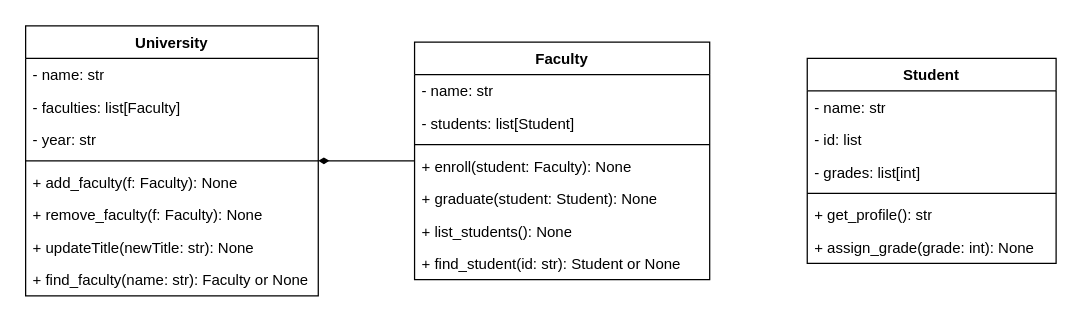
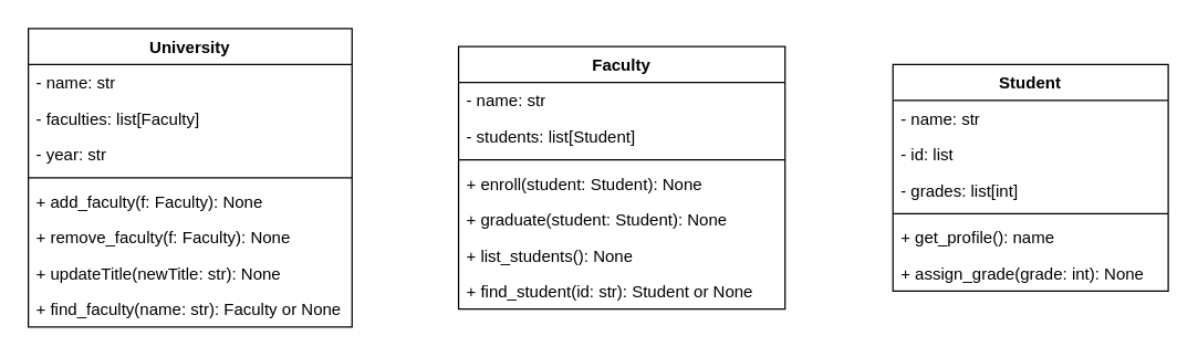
  <mxCell id="0" />
  <mxCell id="1" parent="0" />
  <mxCell id="2" value="University" style="swimlane;fontStyle=1;align=center;verticalAlign=top;childLayout=stackLayout;horizontal=1;startSize=26;horizontalStack=0;resizeParent=1;resizeParentMax=0;resizeLast=0;collapsible=1;marginBottom=0;whiteSpace=wrap;html=1;" parent="1" vertex="1"><mxGeometry x="20" y="20" width="234" height="216" as="geometry" /></mxCell>
  <mxCell id="3" value="- name: str" style="text;strokeColor=none;fillColor=none;align=left;verticalAlign=top;spacingLeft=4;spacingRight=4;overflow=hidden;rotatable=0;points=[[0,0.5],[1,0.5]];portConstraint=eastwest;whiteSpace=wrap;html=1;" parent="2" vertex="1"><mxGeometry y="26" width="234" height="26" as="geometry" /></mxCell>
  <mxCell id="4" value="-&amp;nbsp;faculties: list[Faculty]" style="text;strokeColor=none;fillColor=none;align=left;verticalAlign=top;spacingLeft=4;spacingRight=4;overflow=hidden;rotatable=0;points=[[0,0.5],[1,0.5]];portConstraint=eastwest;whiteSpace=wrap;html=1;" parent="2" vertex="1"><mxGeometry y="52" width="234" height="26" as="geometry" /></mxCell>
  <mxCell id="5" value="-&amp;nbsp;year: str" style="text;strokeColor=none;fillColor=none;align=left;verticalAlign=top;spacingLeft=4;spacingRight=4;overflow=hidden;rotatable=0;points=[[0,0.5],[1,0.5]];portConstraint=eastwest;whiteSpace=wrap;html=1;" parent="2" vertex="1"><mxGeometry y="78" width="234" height="26" as="geometry" /></mxCell>
  <mxCell id="6" value="" style="line;strokeWidth=1;fillColor=none;align=left;verticalAlign=middle;spacingTop=-1;spacingLeft=3;spacingRight=3;rotatable=0;labelPosition=right;points=[];portConstraint=eastwest;strokeColor=inherit;" parent="2" vertex="1"><mxGeometry y="104" width="234" height="8" as="geometry" /></mxCell>
  <mxCell id="7" value="+&amp;nbsp;add_faculty(f: Faculty): None" style="text;strokeColor=none;fillColor=none;align=left;verticalAlign=top;spacingLeft=4;spacingRight=4;overflow=hidden;rotatable=0;points=[[0,0.5],[1,0.5]];portConstraint=eastwest;whiteSpace=wrap;html=1;" parent="2" vertex="1"><mxGeometry y="112" width="234" height="26" as="geometry" /></mxCell>
  <mxCell id="8" value="+&amp;nbsp;remove_faculty(f: Faculty): None" style="text;strokeColor=none;fillColor=none;align=left;verticalAlign=top;spacingLeft=4;spacingRight=4;overflow=hidden;rotatable=0;points=[[0,0.5],[1,0.5]];portConstraint=eastwest;whiteSpace=wrap;html=1;" parent="2" vertex="1"><mxGeometry y="138" width="234" height="26" as="geometry" /></mxCell>
  <mxCell id="9" value="+&amp;nbsp;updateTitle(newTitle: str): None" style="text;strokeColor=none;fillColor=none;align=left;verticalAlign=top;spacingLeft=4;spacingRight=4;overflow=hidden;rotatable=0;points=[[0,0.5],[1,0.5]];portConstraint=eastwest;whiteSpace=wrap;html=1;" parent="2" vertex="1"><mxGeometry y="164" width="234" height="26" as="geometry" /></mxCell>
  <mxCell id="10" value="+&amp;nbsp;find_faculty(name: str): Faculty or None " style="text;strokeColor=none;fillColor=none;align=left;verticalAlign=top;spacingLeft=4;spacingRight=4;overflow=hidden;rotatable=0;points=[[0,0.5],[1,0.5]];portConstraint=eastwest;whiteSpace=wrap;html=1;" vertex="1" parent="2"><mxGeometry y="190" width="234" height="26" as="geometry" /></mxCell>
- <mxCell id="11" style="edgeStyle=orthogonalEdgeStyle;rounded=0;orthogonalLoop=1;jettySize=auto;html=1;endArrow=diamondThin;endFill=1;" edge="1" parent="1" source="12" target="2"><mxGeometry relative="1" as="geometry" /></mxCell>
  <mxCell id="12" value="Faculty" style="swimlane;fontStyle=1;align=center;verticalAlign=top;childLayout=stackLayout;horizontal=1;startSize=26;horizontalStack=0;resizeParent=1;resizeParentMax=0;resizeLast=0;collapsible=1;marginBottom=0;whiteSpace=wrap;html=1;" parent="1" vertex="1"><mxGeometry x="331" y="33" width="236" height="190" as="geometry" /></mxCell>
  <mxCell id="13" value="-&amp;nbsp;name: str" style="text;strokeColor=none;fillColor=none;align=left;verticalAlign=top;spacingLeft=4;spacingRight=4;overflow=hidden;rotatable=0;points=[[0,0.5],[1,0.5]];portConstraint=eastwest;whiteSpace=wrap;html=1;" parent="12" vertex="1"><mxGeometry y="26" width="236" height="26" as="geometry" /></mxCell>
  <mxCell id="14" value="-&amp;nbsp;students: list[Student]" style="text;strokeColor=none;fillColor=none;align=left;verticalAlign=top;spacingLeft=4;spacingRight=4;overflow=hidden;rotatable=0;points=[[0,0.5],[1,0.5]];portConstraint=eastwest;whiteSpace=wrap;html=1;" parent="12" vertex="1"><mxGeometry y="52" width="236" height="26" as="geometry" /></mxCell>
  <mxCell id="15" value="" style="line;strokeWidth=1;fillColor=none;align=left;verticalAlign=middle;spacingTop=-1;spacingLeft=3;spacingRight=3;rotatable=0;labelPosition=right;points=[];portConstraint=eastwest;strokeColor=inherit;" parent="12" vertex="1"><mxGeometry y="78" width="236" height="8" as="geometry" /></mxCell>
- <mxCell id="16" value="+ enroll(student: Faculty): None" style="text;strokeColor=none;fillColor=none;align=left;verticalAlign=top;spacingLeft=4;spacingRight=4;overflow=hidden;rotatable=0;points=[[0,0.5],[1,0.5]];portConstraint=eastwest;whiteSpace=wrap;html=1;" parent="12" vertex="1"><mxGeometry y="86" width="236" height="26" as="geometry" /></mxCell>
+ <mxCell id="16" value="+ enroll(student: Student): None" style="text;strokeColor=none;fillColor=none;align=left;verticalAlign=top;spacingLeft=4;spacingRight=4;overflow=hidden;rotatable=0;points=[[0,0.5],[1,0.5]];portConstraint=eastwest;whiteSpace=wrap;html=1;" parent="12" vertex="1"><mxGeometry y="86" width="236" height="26" as="geometry" /></mxCell>
  <mxCell id="17" value="+&amp;nbsp;graduate(student: Student): None" style="text;strokeColor=none;fillColor=none;align=left;verticalAlign=top;spacingLeft=4;spacingRight=4;overflow=hidden;rotatable=0;points=[[0,0.5],[1,0.5]];portConstraint=eastwest;whiteSpace=wrap;html=1;" parent="12" vertex="1"><mxGeometry y="112" width="236" height="26" as="geometry" /></mxCell>
  <mxCell id="18" value="+&amp;nbsp;list_students(): None" style="text;strokeColor=none;fillColor=none;align=left;verticalAlign=top;spacingLeft=4;spacingRight=4;overflow=hidden;rotatable=0;points=[[0,0.5],[1,0.5]];portConstraint=eastwest;whiteSpace=wrap;html=1;" parent="12" vertex="1"><mxGeometry y="138" width="236" height="26" as="geometry" /></mxCell>
  <mxCell id="19" value="+&amp;nbsp;find_student(id: str): Student or None" style="text;strokeColor=none;fillColor=none;align=left;verticalAlign=top;spacingLeft=4;spacingRight=4;overflow=hidden;rotatable=0;points=[[0,0.5],[1,0.5]];portConstraint=eastwest;whiteSpace=wrap;html=1;" parent="12" vertex="1"><mxGeometry y="164" width="236" height="26" as="geometry" /></mxCell>
  <mxCell id="20" value="Student" style="swimlane;fontStyle=1;align=center;verticalAlign=top;childLayout=stackLayout;horizontal=1;startSize=26;horizontalStack=0;resizeParent=1;resizeParentMax=0;resizeLast=0;collapsible=1;marginBottom=0;whiteSpace=wrap;html=1;" vertex="1" parent="1"><mxGeometry x="645" y="46" width="199" height="164" as="geometry" /></mxCell>
  <mxCell id="21" value="- name: str" style="text;strokeColor=none;fillColor=none;align=left;verticalAlign=top;spacingLeft=4;spacingRight=4;overflow=hidden;rotatable=0;points=[[0,0.5],[1,0.5]];portConstraint=eastwest;whiteSpace=wrap;html=1;" vertex="1" parent="20"><mxGeometry y="26" width="199" height="26" as="geometry" /></mxCell>
  <mxCell id="22" value="- id: list" style="text;strokeColor=none;fillColor=none;align=left;verticalAlign=top;spacingLeft=4;spacingRight=4;overflow=hidden;rotatable=0;points=[[0,0.5],[1,0.5]];portConstraint=eastwest;whiteSpace=wrap;html=1;" vertex="1" parent="20"><mxGeometry y="52" width="199" height="26" as="geometry" /></mxCell>
  <mxCell id="23" value="-&amp;nbsp;grades: list[int] " style="text;strokeColor=none;fillColor=none;align=left;verticalAlign=top;spacingLeft=4;spacingRight=4;overflow=hidden;rotatable=0;points=[[0,0.5],[1,0.5]];portConstraint=eastwest;whiteSpace=wrap;html=1;" vertex="1" parent="20"><mxGeometry y="78" width="199" height="26" as="geometry" /></mxCell>
  <mxCell id="24" value="" style="line;strokeWidth=1;fillColor=none;align=left;verticalAlign=middle;spacingTop=-1;spacingLeft=3;spacingRight=3;rotatable=0;labelPosition=right;points=[];portConstraint=eastwest;strokeColor=inherit;" vertex="1" parent="20"><mxGeometry y="104" width="199" height="8" as="geometry" /></mxCell>
- <mxCell id="25" value="+&amp;nbsp;get_profile(): str" style="text;strokeColor=none;fillColor=none;align=left;verticalAlign=top;spacingLeft=4;spacingRight=4;overflow=hidden;rotatable=0;points=[[0,0.5],[1,0.5]];portConstraint=eastwest;whiteSpace=wrap;html=1;" vertex="1" parent="20"><mxGeometry y="112" width="199" height="26" as="geometry" /></mxCell>
+ <mxCell id="25" value="+&amp;nbsp;get_profile(): name" style="text;strokeColor=none;fillColor=none;align=left;verticalAlign=top;spacingLeft=4;spacingRight=4;overflow=hidden;rotatable=0;points=[[0,0.5],[1,0.5]];portConstraint=eastwest;whiteSpace=wrap;html=1;" vertex="1" parent="20"><mxGeometry y="112" width="199" height="26" as="geometry" /></mxCell>
  <mxCell id="26" value="+&amp;nbsp;assign_grade(grade: int): None" style="text;strokeColor=none;fillColor=none;align=left;verticalAlign=top;spacingLeft=4;spacingRight=4;overflow=hidden;rotatable=0;points=[[0,0.5],[1,0.5]];portConstraint=eastwest;whiteSpace=wrap;html=1;" vertex="1" parent="20"><mxGeometry y="138" width="199" height="26" as="geometry" /></mxCell>
